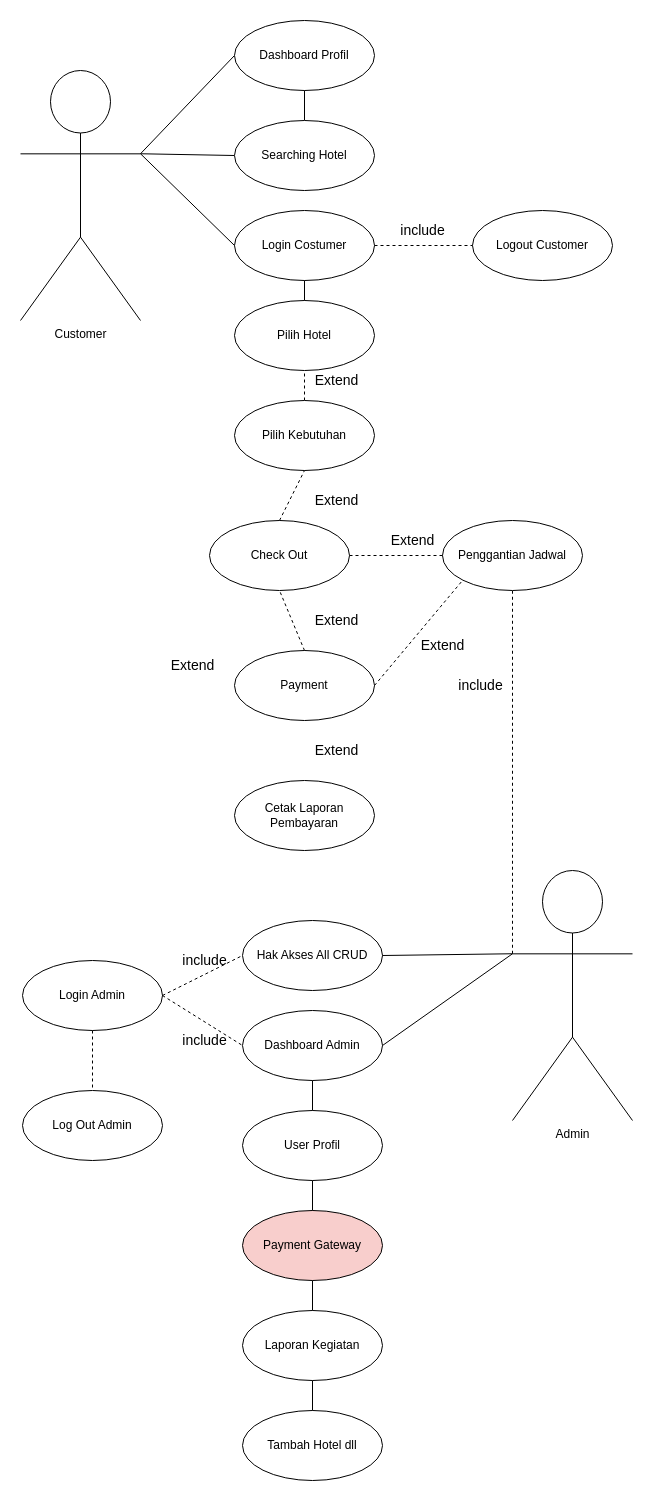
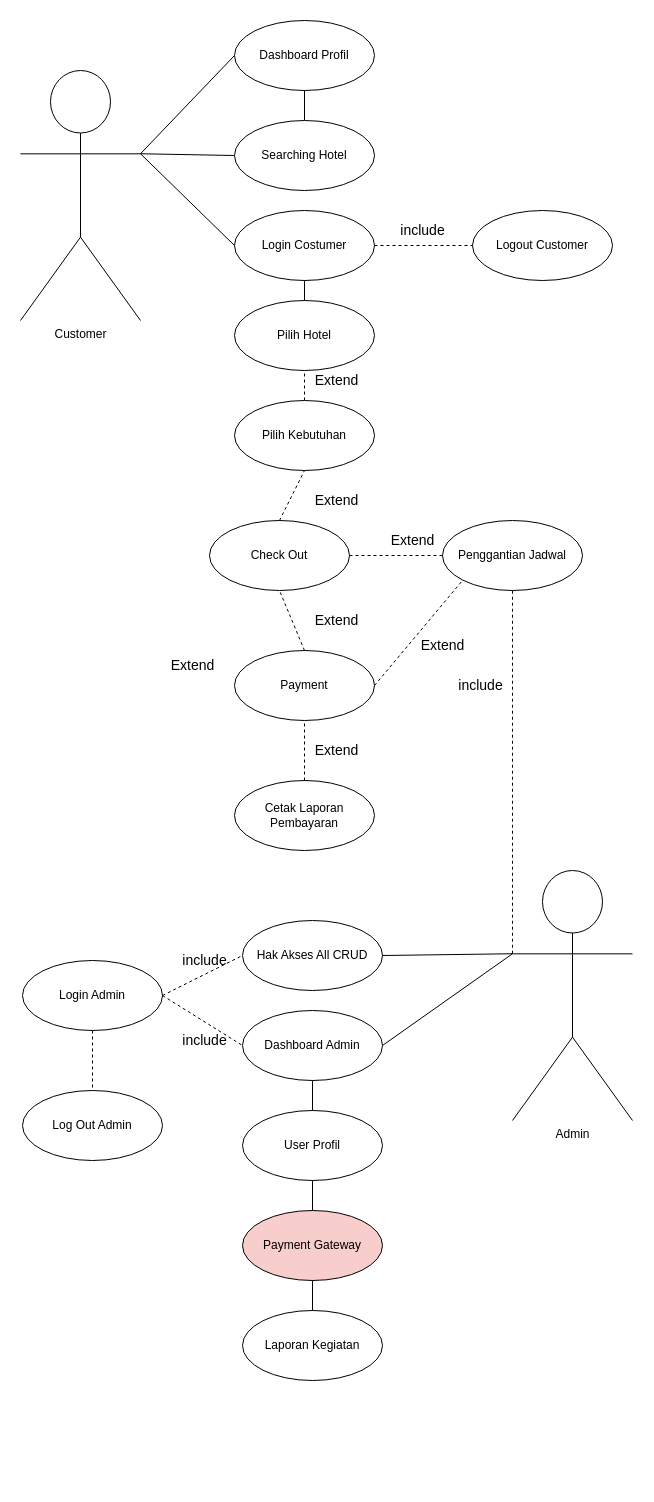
  <mxCell id="0" />
  <mxCell id="1" parent="0" />
  <mxCell id="2" value="Customer&lt;br&gt;" style="shape=umlActor;verticalLabelPosition=bottom;verticalAlign=top;html=1;" vertex="1" parent="1"><mxGeometry x="20" y="70" width="120" height="250" as="geometry" /></mxCell>
  <mxCell id="3" value="Login Costumer" style="ellipse;whiteSpace=wrap;html=1;" vertex="1" parent="1"><mxGeometry x="234" y="210" width="140" height="70" as="geometry" /></mxCell>
  <mxCell id="4" value="" style="endArrow=none;html=1;rounded=0;exitX=1;exitY=0.333;exitDx=0;exitDy=0;exitPerimeter=0;entryX=0;entryY=0.5;entryDx=0;entryDy=0;" edge="1" parent="1" source="2" target="3"><mxGeometry width="50" height="50" relative="1" as="geometry"><mxPoint x="140" y="150" as="sourcePoint" /><mxPoint x="240" y="80" as="targetPoint" /></mxGeometry></mxCell>
  <mxCell id="5" value="" style="endArrow=none;html=1;rounded=0;exitX=1;exitY=0.333;exitDx=0;exitDy=0;exitPerimeter=0;entryX=0;entryY=0.5;entryDx=0;entryDy=0;" edge="1" parent="1" source="2" target="6"><mxGeometry width="50" height="50" relative="1" as="geometry"><mxPoint x="140" y="53.333" as="sourcePoint" /><mxPoint x="240" y="40" as="targetPoint" /></mxGeometry></mxCell>
  <mxCell id="6" value="Dashboard Profil" style="ellipse;whiteSpace=wrap;html=1;" vertex="1" parent="1"><mxGeometry x="234" y="20" width="140" height="70" as="geometry" /></mxCell>
  <mxCell id="7" value="Admin" style="shape=umlActor;verticalLabelPosition=bottom;verticalAlign=top;html=1;" vertex="1" parent="1"><mxGeometry x="512" y="870" width="120" height="250" as="geometry" /></mxCell>
  <mxCell id="8" value="Login Admin" style="ellipse;whiteSpace=wrap;html=1;" vertex="1" parent="1"><mxGeometry x="22" y="960" width="140" height="70" as="geometry" /></mxCell>
  <mxCell id="9" value="Dashboard Admin" style="ellipse;whiteSpace=wrap;html=1;" vertex="1" parent="1"><mxGeometry x="242" y="1010" width="140" height="70" as="geometry" /></mxCell>
  <mxCell id="10" value="" style="endArrow=none;html=1;rounded=0;entryX=0;entryY=0.333;entryDx=0;entryDy=0;entryPerimeter=0;exitX=1;exitY=0.5;exitDx=0;exitDy=0;" edge="1" parent="1" source="9" target="7"><mxGeometry width="50" height="50" relative="1" as="geometry"><mxPoint x="391.699" y="621.758" as="sourcePoint" /><mxPoint x="542" y="953.333" as="targetPoint" /></mxGeometry></mxCell>
  <mxCell id="11" value="Hak Akses All CRUD" style="ellipse;whiteSpace=wrap;html=1;" vertex="1" parent="1"><mxGeometry x="242" y="920" width="140" height="70" as="geometry" /></mxCell>
  <mxCell id="12" value="" style="endArrow=none;html=1;rounded=0;exitX=1;exitY=0.5;exitDx=0;exitDy=0;entryX=0;entryY=0.333;entryDx=0;entryDy=0;entryPerimeter=0;" edge="1" parent="1" source="11" target="7"><mxGeometry width="50" height="50" relative="1" as="geometry"><mxPoint x="392" y="705" as="sourcePoint" /><mxPoint x="512" y="953" as="targetPoint" /></mxGeometry></mxCell>
  <mxCell id="13" value="Pilih Hotel" style="ellipse;whiteSpace=wrap;html=1;" vertex="1" parent="1"><mxGeometry x="234" y="300" width="140" height="70" as="geometry" /></mxCell>
  <mxCell id="14" value="" style="endArrow=none;html=1;rounded=0;exitX=1;exitY=0.333;exitDx=0;exitDy=0;exitPerimeter=0;entryX=0;entryY=0.5;entryDx=0;entryDy=0;" edge="1" parent="1" source="2" target="35"><mxGeometry width="50" height="50" relative="1" as="geometry"><mxPoint x="140" y="53.333" as="sourcePoint" /><mxPoint x="245" y="100" as="targetPoint" /></mxGeometry></mxCell>
  <mxCell id="15" value="" style="endArrow=none;dashed=1;html=1;rounded=0;entryX=0.5;entryY=1;entryDx=0;entryDy=0;exitX=0.5;exitY=0;exitDx=0;exitDy=0;" edge="1" parent="1" source="17" target="13"><mxGeometry width="50" height="50" relative="1" as="geometry"><mxPoint x="304" y="410" as="sourcePoint" /><mxPoint x="329" y="370" as="targetPoint" /></mxGeometry></mxCell>
  <mxCell id="16" value="&lt;font style=&quot;font-size: 14px&quot;&gt;Extend&lt;/font&gt;" style="text;html=1;align=center;verticalAlign=middle;resizable=0;points=[];autosize=1;strokeColor=none;fillColor=none;" vertex="1" parent="1"><mxGeometry x="306" y="370" width="60" height="20" as="geometry" /></mxCell>
  <mxCell id="17" value="Pilih Kebutuhan" style="ellipse;whiteSpace=wrap;html=1;fontSize=12;" vertex="1" parent="1"><mxGeometry x="234" y="400" width="140" height="70" as="geometry" /></mxCell>
  <mxCell id="18" value="Check Out" style="ellipse;whiteSpace=wrap;html=1;fontSize=12;" vertex="1" parent="1"><mxGeometry x="209" y="520" width="140" height="70" as="geometry" /></mxCell>
  <mxCell id="19" value="" style="endArrow=none;dashed=1;html=1;rounded=0;entryX=0.5;entryY=1;entryDx=0;entryDy=0;exitX=0.5;exitY=0;exitDx=0;exitDy=0;" edge="1" parent="1" source="18" target="17"><mxGeometry width="50" height="50" relative="1" as="geometry"><mxPoint x="306" y="530" as="sourcePoint" /><mxPoint x="306" y="480" as="targetPoint" /></mxGeometry></mxCell>
  <mxCell id="20" value="&lt;font style=&quot;font-size: 14px&quot;&gt;Extend&lt;/font&gt;" style="text;html=1;align=center;verticalAlign=middle;resizable=0;points=[];autosize=1;strokeColor=none;fillColor=none;" vertex="1" parent="1"><mxGeometry x="306" y="490" width="60" height="20" as="geometry" /></mxCell>
  <mxCell id="21" value="" style="endArrow=none;dashed=1;html=1;rounded=0;fontSize=12;exitX=1;exitY=0.5;exitDx=0;exitDy=0;entryX=0;entryY=0.5;entryDx=0;entryDy=0;" edge="1" parent="1" source="8" target="11"><mxGeometry width="50" height="50" relative="1" as="geometry"><mxPoint x="154" y="960" as="sourcePoint" /><mxPoint x="204" y="910" as="targetPoint" /></mxGeometry></mxCell>
  <mxCell id="22" value="" style="endArrow=none;dashed=1;html=1;rounded=0;fontSize=12;exitX=1;exitY=0.5;exitDx=0;exitDy=0;entryX=0;entryY=0.5;entryDx=0;entryDy=0;" edge="1" parent="1" source="8" target="9"><mxGeometry width="50" height="50" relative="1" as="geometry"><mxPoint x="134" y="1005" as="sourcePoint" /><mxPoint x="252" y="965" as="targetPoint" /></mxGeometry></mxCell>
  <mxCell id="23" value="&lt;span style=&quot;font-size: 14px&quot;&gt;include&lt;/span&gt;" style="text;html=1;align=center;verticalAlign=middle;resizable=0;points=[];autosize=1;strokeColor=none;fillColor=none;" vertex="1" parent="1"><mxGeometry x="174" y="950" width="60" height="20" as="geometry" /></mxCell>
  <mxCell id="24" value="&lt;span style=&quot;font-size: 14px&quot;&gt;include&lt;/span&gt;" style="text;html=1;align=center;verticalAlign=middle;resizable=0;points=[];autosize=1;strokeColor=none;fillColor=none;" vertex="1" parent="1"><mxGeometry x="174" y="1030" width="60" height="20" as="geometry" /></mxCell>
  <mxCell id="25" value="Penggantian Jadwal" style="ellipse;whiteSpace=wrap;html=1;fontSize=12;" vertex="1" parent="1"><mxGeometry x="442" y="520" width="140" height="70" as="geometry" /></mxCell>
  <mxCell id="26" value="" style="endArrow=none;dashed=1;html=1;rounded=0;entryX=1;entryY=0.5;entryDx=0;entryDy=0;exitX=0;exitY=0.5;exitDx=0;exitDy=0;" edge="1" parent="1" source="25" target="18"><mxGeometry width="50" height="50" relative="1" as="geometry"><mxPoint x="380" y="560" as="sourcePoint" /><mxPoint x="380" y="510" as="targetPoint" /></mxGeometry></mxCell>
  <mxCell id="27" value="&lt;font style=&quot;font-size: 14px&quot;&gt;Extend&lt;/font&gt;" style="text;html=1;align=center;verticalAlign=middle;resizable=0;points=[];autosize=1;strokeColor=none;fillColor=none;" vertex="1" parent="1"><mxGeometry x="382" y="530" width="60" height="20" as="geometry" /></mxCell>
  <mxCell id="28" value="Payment" style="ellipse;whiteSpace=wrap;html=1;fontSize=12;" vertex="1" parent="1"><mxGeometry x="234" y="650" width="140" height="70" as="geometry" /></mxCell>
  <mxCell id="29" value="" style="endArrow=none;dashed=1;html=1;rounded=0;entryX=0.5;entryY=1;entryDx=0;entryDy=0;exitX=0.5;exitY=0;exitDx=0;exitDy=0;" edge="1" parent="1" source="28" target="18"><mxGeometry width="50" height="50" relative="1" as="geometry"><mxPoint x="304" y="630" as="sourcePoint" /><mxPoint x="304" y="580" as="targetPoint" /></mxGeometry></mxCell>
  <mxCell id="30" value="&lt;font style=&quot;font-size: 14px&quot;&gt;Extend&lt;/font&gt;" style="text;html=1;align=center;verticalAlign=middle;resizable=0;points=[];autosize=1;strokeColor=none;fillColor=none;" vertex="1" parent="1"><mxGeometry x="306" y="610" width="60" height="20" as="geometry" /></mxCell>
  <mxCell id="31" value="Logout Customer" style="ellipse;whiteSpace=wrap;html=1;" vertex="1" parent="1"><mxGeometry x="472" y="210" width="140" height="70" as="geometry" /></mxCell>
  <mxCell id="32" value="" style="endArrow=none;dashed=1;html=1;rounded=0;fontSize=12;exitX=1;exitY=0.5;exitDx=0;exitDy=0;entryX=0;entryY=0.5;entryDx=0;entryDy=0;" edge="1" parent="1" source="3" target="31"><mxGeometry width="50" height="50" relative="1" as="geometry"><mxPoint x="353" y="85" as="sourcePoint" /><mxPoint x="471" y="45" as="targetPoint" /></mxGeometry></mxCell>
  <mxCell id="33" value="&lt;span style=&quot;font-size: 14px&quot;&gt;include&lt;/span&gt;" style="text;html=1;align=center;verticalAlign=middle;resizable=0;points=[];autosize=1;strokeColor=none;fillColor=none;" vertex="1" parent="1"><mxGeometry x="392" y="220" width="60" height="20" as="geometry" /></mxCell>
  <mxCell id="34" value="" style="endArrow=none;html=1;rounded=0;exitX=0.5;exitY=1;exitDx=0;exitDy=0;entryX=0.5;entryY=0;entryDx=0;entryDy=0;" edge="1" parent="1" target="35" source="6"><mxGeometry width="50" height="50" relative="1" as="geometry"><mxPoint x="386" y="63.333" as="sourcePoint" /><mxPoint x="486" y="50" as="targetPoint" /></mxGeometry></mxCell>
  <mxCell id="35" value="Searching Hotel" style="ellipse;whiteSpace=wrap;html=1;" vertex="1" parent="1"><mxGeometry x="234" y="120" width="140" height="70" as="geometry" /></mxCell>
  <mxCell id="36" value="" style="endArrow=none;html=1;rounded=0;exitX=0.5;exitY=1;exitDx=0;exitDy=0;entryX=0.5;entryY=0;entryDx=0;entryDy=0;" edge="1" parent="1" source="3" target="13"><mxGeometry width="50" height="50" relative="1" as="geometry"><mxPoint x="314" y="100" as="sourcePoint" /><mxPoint x="314" y="130" as="targetPoint" /></mxGeometry></mxCell>
  <mxCell id="37" value="User Profil" style="ellipse;whiteSpace=wrap;html=1;" vertex="1" parent="1"><mxGeometry x="242" y="1110" width="140" height="70" as="geometry" /></mxCell>
  <mxCell id="38" value="" style="endArrow=none;html=1;rounded=0;fontSize=12;entryX=0.5;entryY=1;entryDx=0;entryDy=0;exitX=0.5;exitY=0;exitDx=0;exitDy=0;" edge="1" parent="1" source="37" target="9"><mxGeometry width="50" height="50" relative="1" as="geometry"><mxPoint x="254" y="1020" as="sourcePoint" /><mxPoint x="304" y="970" as="targetPoint" /></mxGeometry></mxCell>
  <mxCell id="39" value="Payment Gateway" style="ellipse;whiteSpace=wrap;html=1;fillColor=#f8cecc;" vertex="1" parent="1"><mxGeometry x="242" y="1210" width="140" height="70" as="geometry" /></mxCell>
  <mxCell id="40" value="" style="endArrow=none;html=1;rounded=0;fontSize=12;entryX=0.5;entryY=1;entryDx=0;entryDy=0;exitX=0.5;exitY=0;exitDx=0;exitDy=0;" edge="1" parent="1" source="39" target="37"><mxGeometry width="50" height="50" relative="1" as="geometry"><mxPoint x="322" y="1120" as="sourcePoint" /><mxPoint x="322" y="1090" as="targetPoint" /></mxGeometry></mxCell>
  <mxCell id="41" value="Laporan Kegiatan" style="ellipse;whiteSpace=wrap;html=1;" vertex="1" parent="1"><mxGeometry x="242" y="1310" width="140" height="70" as="geometry" /></mxCell>
  <mxCell id="42" value="" style="endArrow=none;html=1;rounded=0;fontSize=12;entryX=0.5;entryY=1;entryDx=0;entryDy=0;exitX=0.5;exitY=0;exitDx=0;exitDy=0;" edge="1" parent="1" source="41" target="39"><mxGeometry width="50" height="50" relative="1" as="geometry"><mxPoint x="322" y="1220" as="sourcePoint" /><mxPoint x="322" y="1190" as="targetPoint" /></mxGeometry></mxCell>
  <mxCell id="43" value="" style="endArrow=none;dashed=1;html=1;rounded=0;entryX=0.5;entryY=1;entryDx=0;entryDy=0;exitX=0;exitY=0.333;exitDx=0;exitDy=0;exitPerimeter=0;" edge="1" parent="1" source="7" target="25"><mxGeometry width="50" height="50" relative="1" as="geometry"><mxPoint x="412" y="565" as="sourcePoint" /><mxPoint x="360" y="565" as="targetPoint" /></mxGeometry></mxCell>
  <mxCell id="44" value="&lt;span style=&quot;font-size: 14px&quot;&gt;include&lt;/span&gt;" style="text;html=1;align=center;verticalAlign=middle;resizable=0;points=[];autosize=1;strokeColor=none;fillColor=none;" vertex="1" parent="1"><mxGeometry x="450" y="675" width="60" height="20" as="geometry" /></mxCell>
- <mxCell id="45" value="Tambah Hotel dll" style="ellipse;whiteSpace=wrap;html=1;" vertex="1" parent="1"><mxGeometry x="242" y="1410" width="140" height="70" as="geometry" /></mxCell>
- <mxCell id="46" value="" style="endArrow=none;html=1;rounded=0;fontSize=12;entryX=0.5;entryY=1;entryDx=0;entryDy=0;exitX=0.5;exitY=0;exitDx=0;exitDy=0;" edge="1" parent="1" source="45" target="41"><mxGeometry width="50" height="50" relative="1" as="geometry"><mxPoint x="322" y="1320" as="sourcePoint" /><mxPoint x="322" y="1290" as="targetPoint" /></mxGeometry></mxCell>
  <mxCell id="47" value="&lt;font style=&quot;font-size: 14px&quot;&gt;Extend&lt;/font&gt;" style="text;html=1;align=center;verticalAlign=middle;resizable=0;points=[];autosize=1;strokeColor=none;fillColor=none;" vertex="1" parent="1"><mxGeometry x="162" y="655" width="60" height="20" as="geometry" /></mxCell>
  <mxCell id="48" value="Cetak Laporan Pembayaran" style="ellipse;whiteSpace=wrap;html=1;fontSize=12;" vertex="1" parent="1"><mxGeometry x="234" y="780" width="140" height="70" as="geometry" /></mxCell>
+ <mxCell id="49" value="" style="endArrow=none;dashed=1;html=1;rounded=0;exitX=0.5;exitY=0;exitDx=0;exitDy=0;entryX=0.5;entryY=1;entryDx=0;entryDy=0;" edge="1" parent="1" source="48" target="28"><mxGeometry width="50" height="50" relative="1" as="geometry"><mxPoint x="305" y="770" as="sourcePoint" /><mxPoint x="296" y="720" as="targetPoint" /></mxGeometry></mxCell>
  <mxCell id="50" value="&lt;font style=&quot;font-size: 14px&quot;&gt;Extend&lt;/font&gt;" style="text;html=1;align=center;verticalAlign=middle;resizable=0;points=[];autosize=1;strokeColor=none;fillColor=none;" vertex="1" parent="1"><mxGeometry x="306" y="740" width="60" height="20" as="geometry" /></mxCell>
  <mxCell id="51" value="" style="endArrow=none;dashed=1;html=1;rounded=0;exitX=1;exitY=0.5;exitDx=0;exitDy=0;" edge="1" parent="1" source="28"><mxGeometry width="50" height="50" relative="1" as="geometry"><mxPoint x="472" y="950.003" as="sourcePoint" /><mxPoint x="462" y="580" as="targetPoint" /></mxGeometry></mxCell>
  <mxCell id="52" value="&lt;span style=&quot;font-size: 14px&quot;&gt;Extend&lt;/span&gt;" style="text;html=1;align=center;verticalAlign=middle;resizable=0;points=[];autosize=1;strokeColor=none;fillColor=none;" vertex="1" parent="1"><mxGeometry x="412" y="635" width="60" height="20" as="geometry" /></mxCell>
  <mxCell id="53" value="Log Out Admin" style="ellipse;whiteSpace=wrap;html=1;" vertex="1" parent="1"><mxGeometry x="22" y="1090" width="140" height="70" as="geometry" /></mxCell>
  <mxCell id="54" value="" style="endArrow=none;dashed=1;html=1;rounded=0;fontSize=12;exitX=0.5;exitY=1;exitDx=0;exitDy=0;entryX=0.5;entryY=0;entryDx=0;entryDy=0;" edge="1" parent="1" source="8" target="53"><mxGeometry width="50" height="50" relative="1" as="geometry"><mxPoint x="172" y="1005" as="sourcePoint" /><mxPoint x="252" y="1055" as="targetPoint" /></mxGeometry></mxCell>
